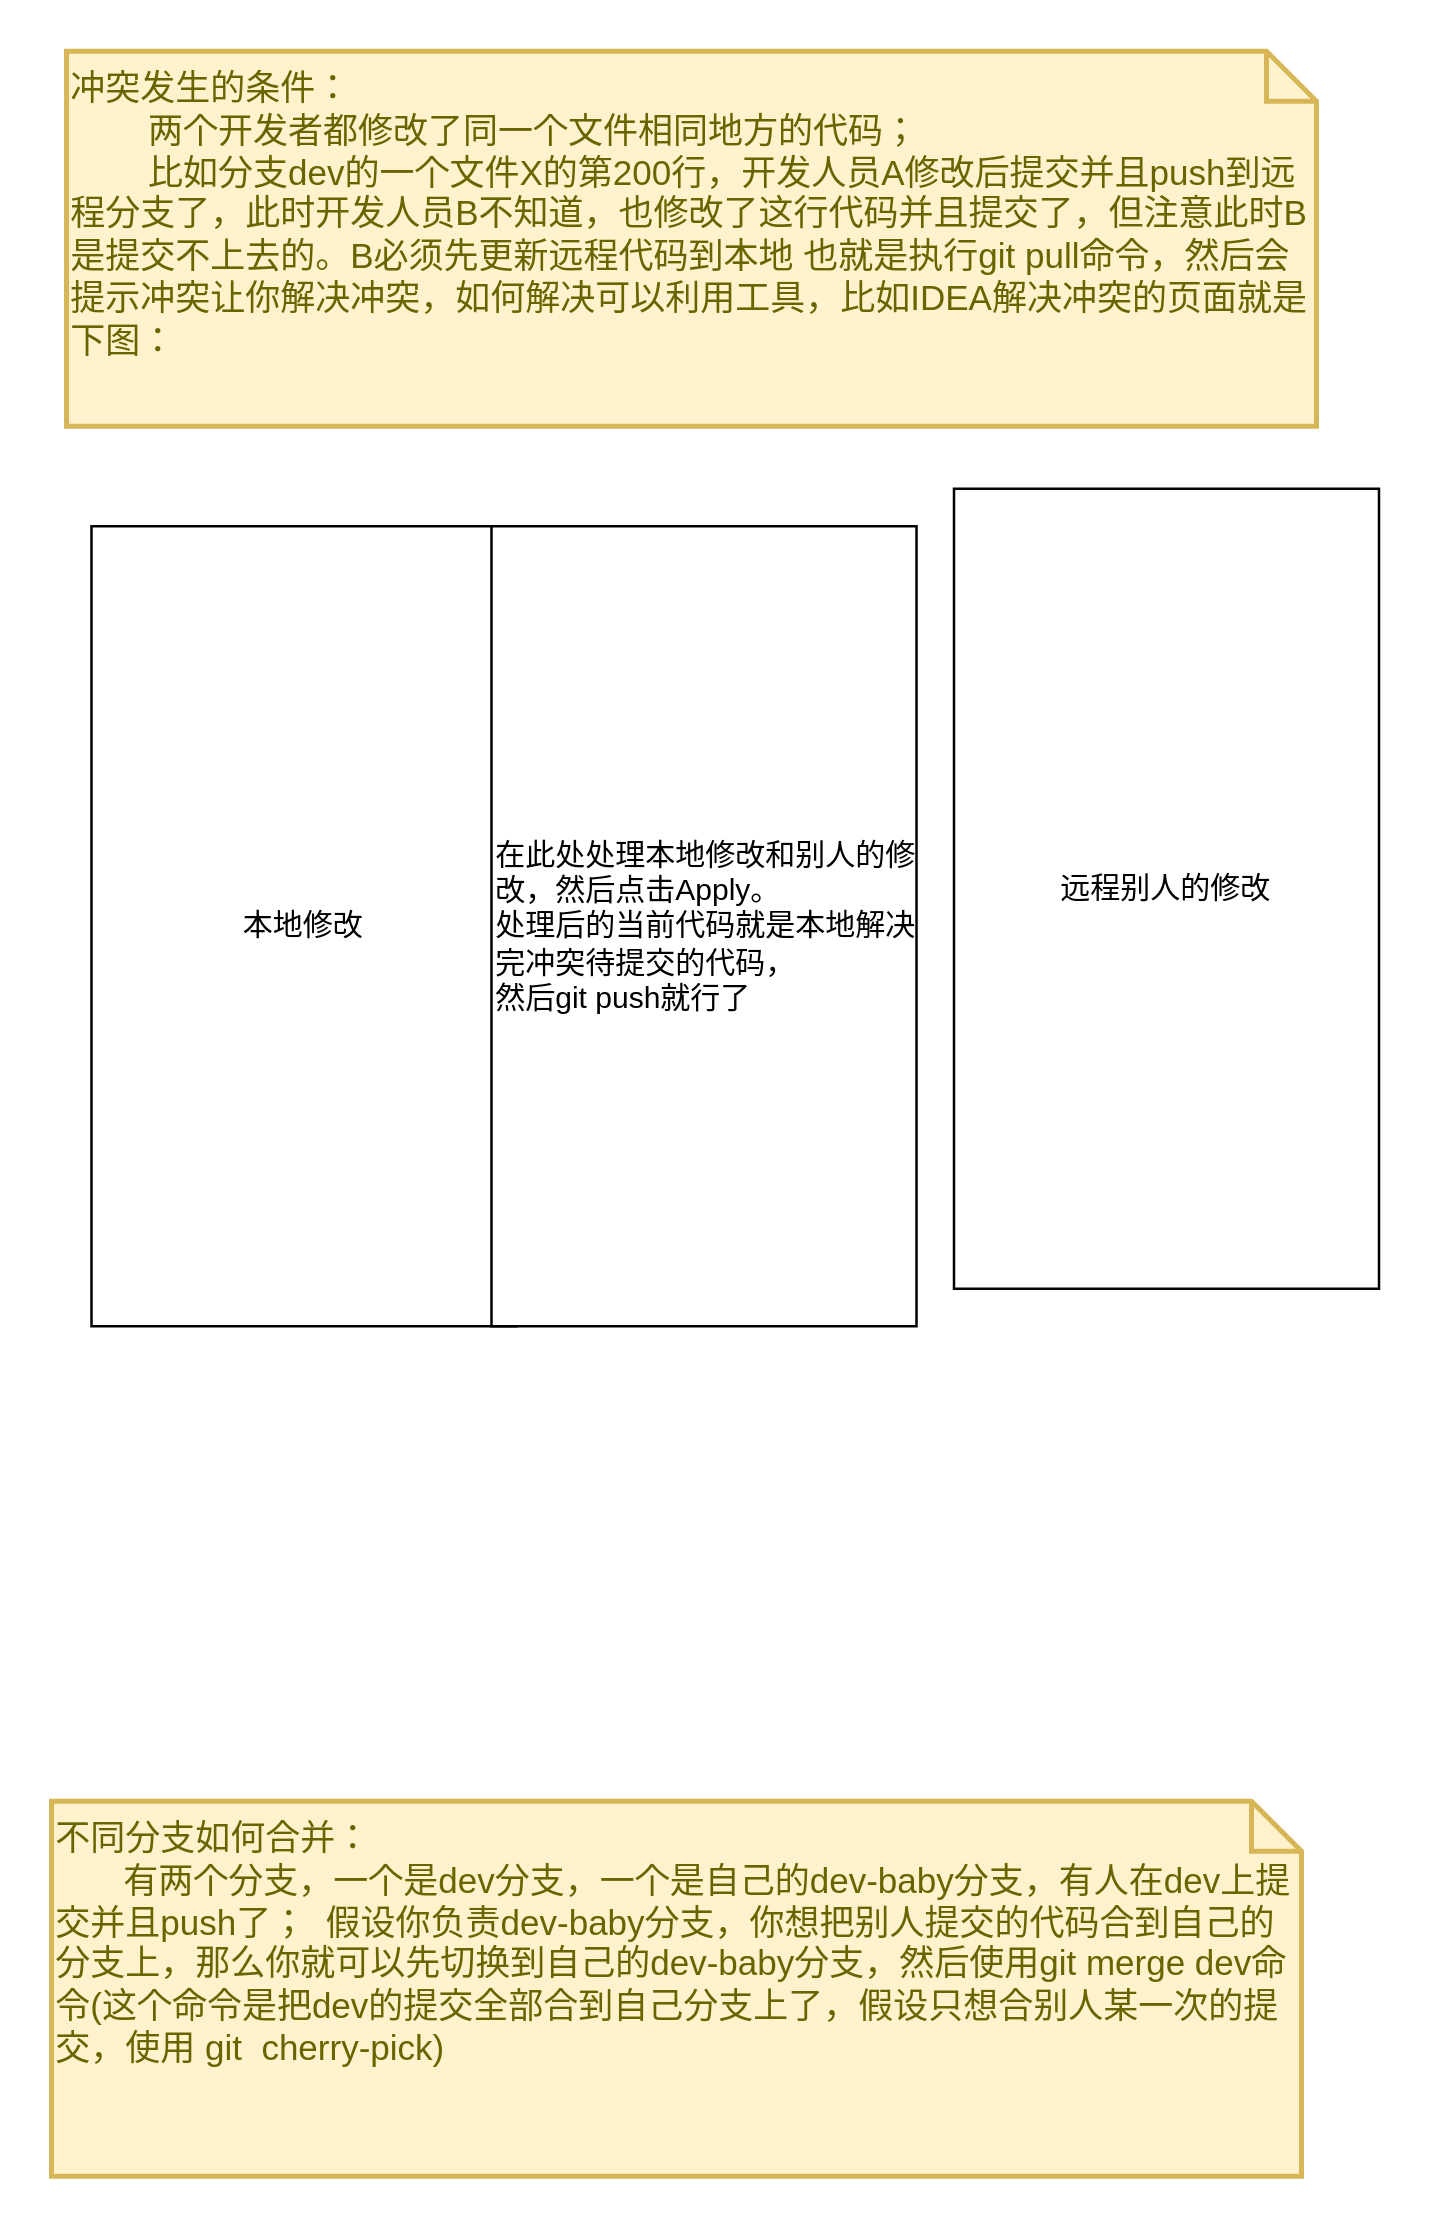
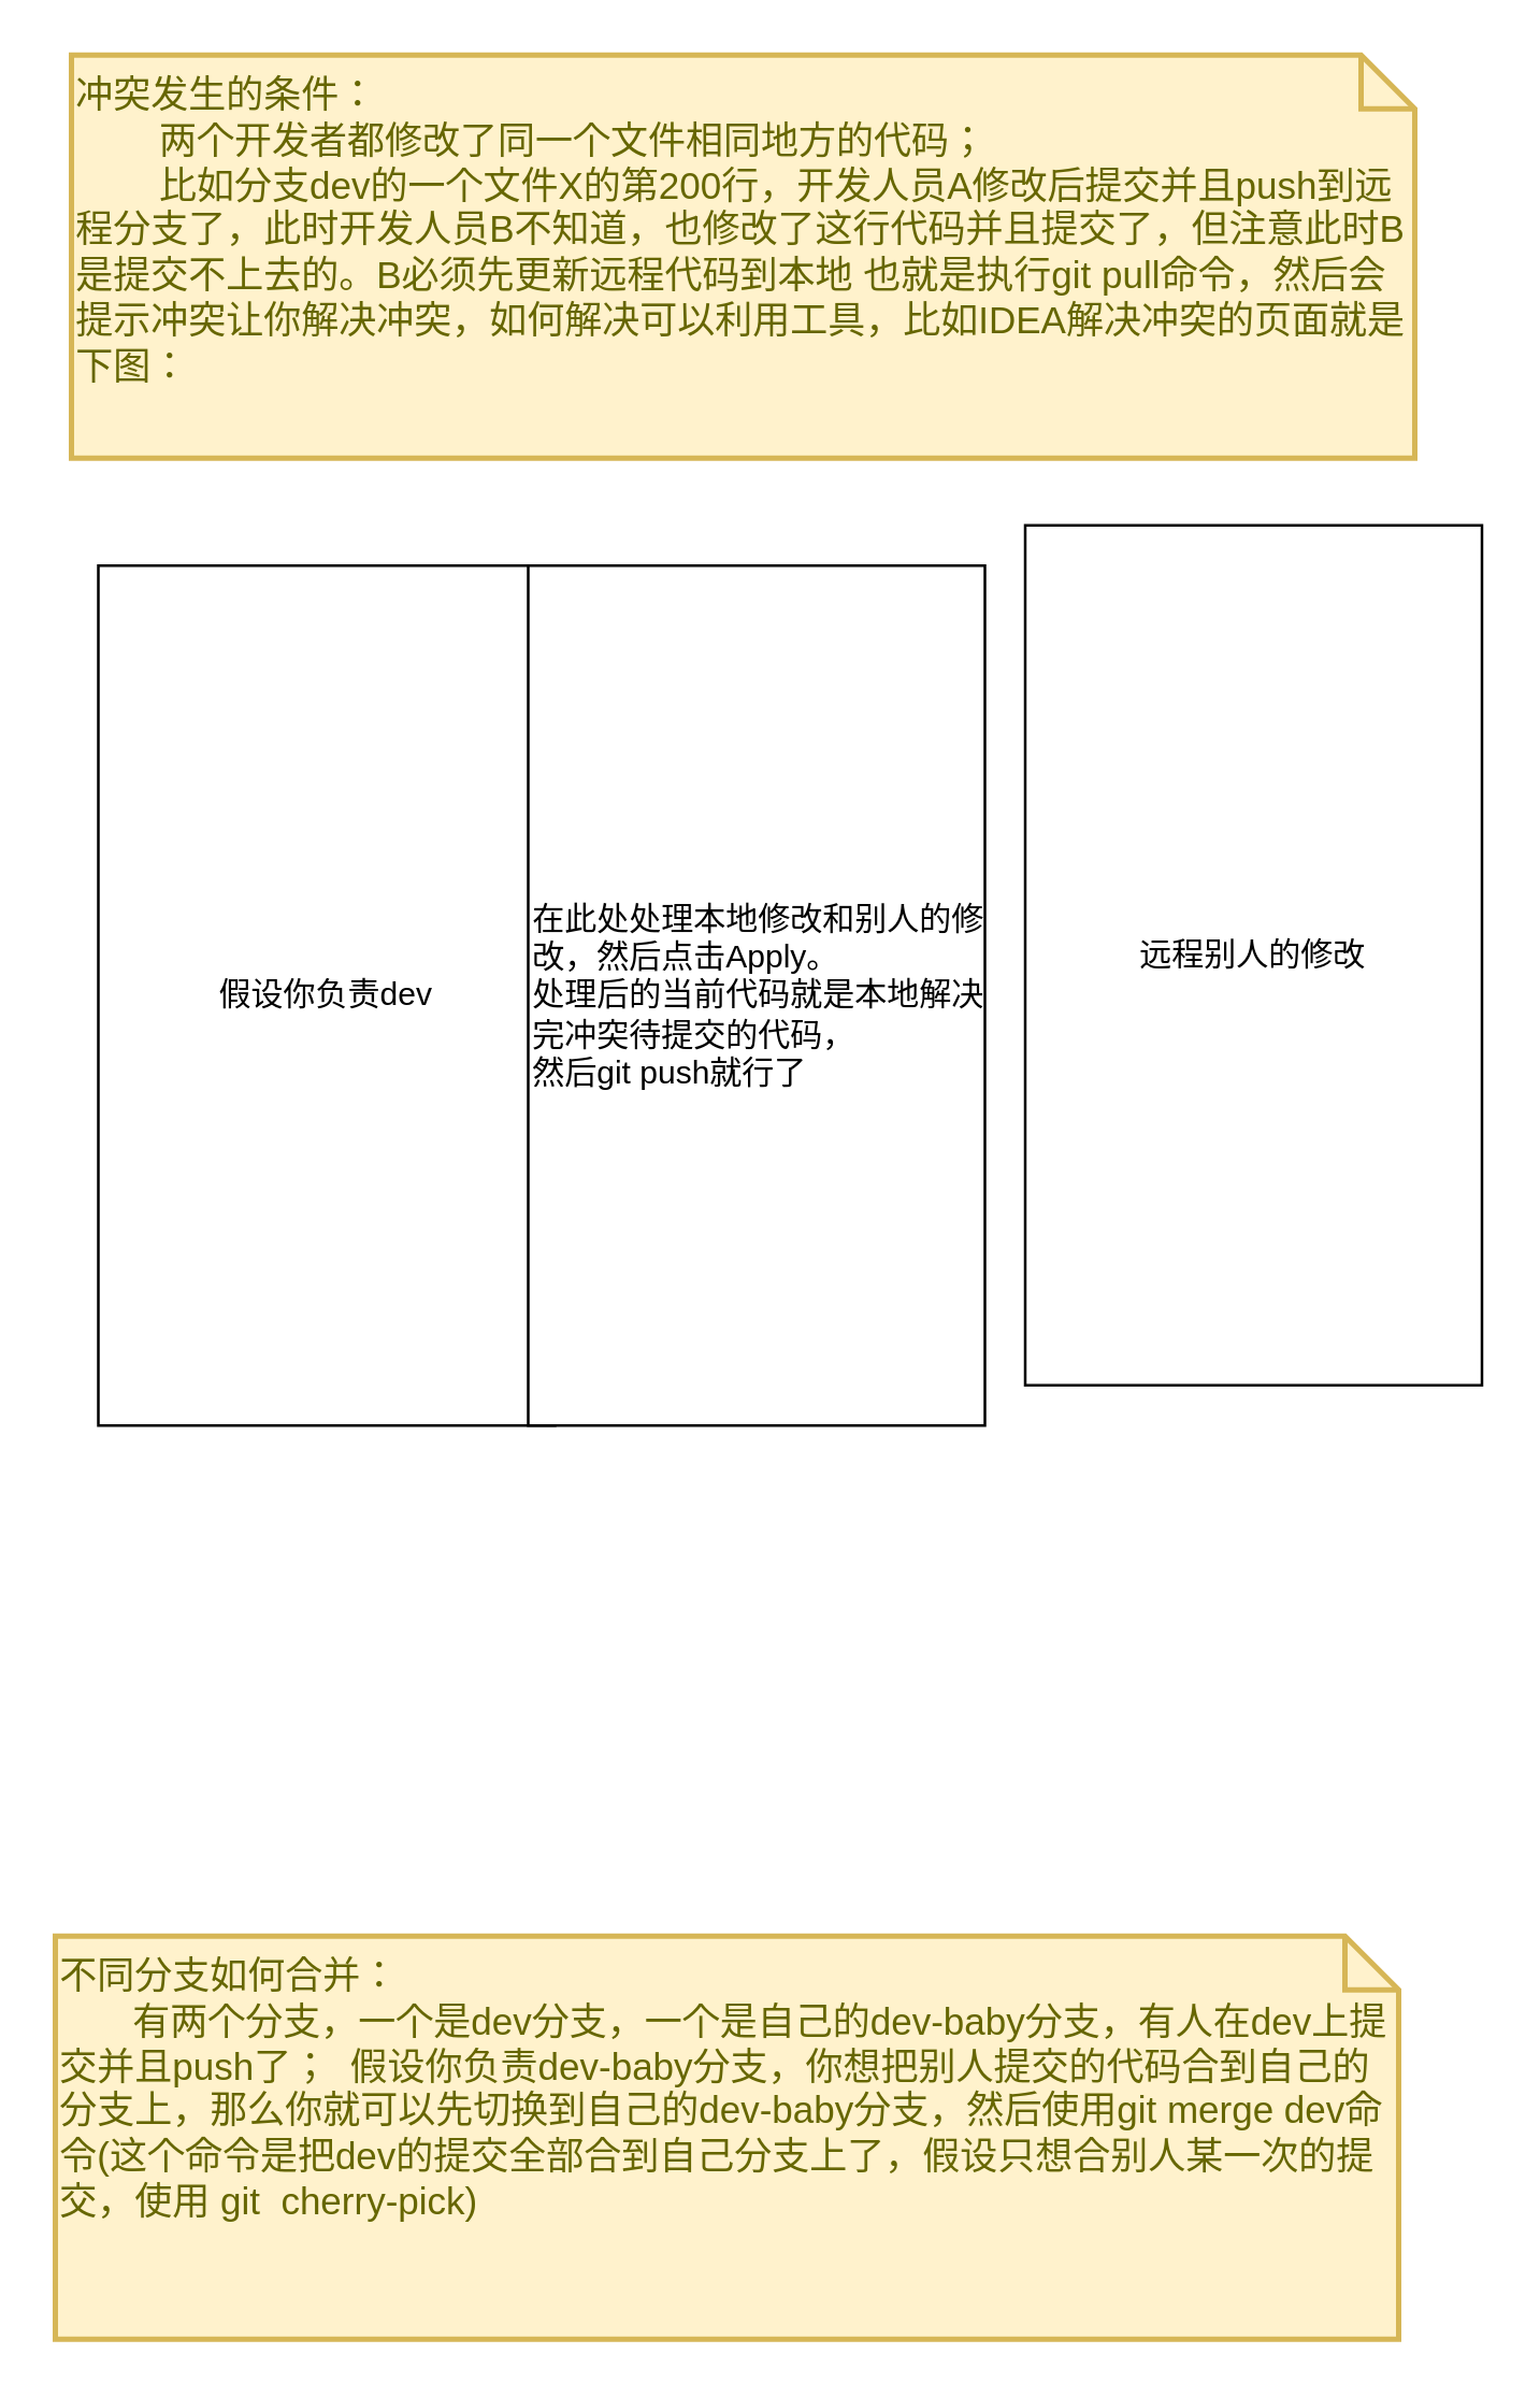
  <mxCell id="0" />
  <mxCell id="1" parent="0" />
- <mxCell id="2" value="本地修改" style="rounded=0;whiteSpace=wrap;html=1;" parent="1" vertex="1"><mxGeometry x="36" y="210" width="170" height="320" as="geometry" /></mxCell>
+ <mxCell id="2" value="假设你负责dev" style="rounded=0;whiteSpace=wrap;html=1;" parent="1" vertex="1"><mxGeometry x="36" y="210" width="170" height="320" as="geometry" /></mxCell>
  <mxCell id="3" value="在此处处理本地修改和别人的修改，然后点击Apply。&lt;br&gt;处理后的当前代码就是本地解决完冲突待提交的代码，&lt;br&gt;然后git push就行了" style="rounded=0;whiteSpace=wrap;html=1;align=left;" parent="1" vertex="1"><mxGeometry x="196" y="210" width="170" height="320" as="geometry" /></mxCell>
  <mxCell id="4" value="远程别人的修改" style="rounded=0;whiteSpace=wrap;html=1;" parent="1" vertex="1"><mxGeometry x="381" y="195" width="170" height="320" as="geometry" /></mxCell>
  <mxCell id="5" value="冲突发生的条件：&lt;br&gt;&amp;nbsp; &amp;nbsp; &amp;nbsp; &amp;nbsp; 两个开发者都修改了同一个文件相同地方的代码；&lt;br&gt;&amp;nbsp; &amp;nbsp; &amp;nbsp; &amp;nbsp; 比如分支dev的一个文件X的第200行，开发人员A修改后提交并且push到远程分支了，此时开发人员B不知道，也修改了这行代码并且提交了，但注意此时B是提交不上去的。B必须先更新远程代码到本地 也就是执行git pull命令，然后会提示冲突让你解决冲突，如何解决可以利用工具，比如IDEA解决冲突的页面就是下图：" style="shape=note;strokeWidth=2;fontSize=14;size=20;whiteSpace=wrap;html=1;fillColor=#fff2cc;strokeColor=#d6b656;fontColor=#666600;align=left;verticalAlign=top;" parent="1" vertex="1"><mxGeometry x="26" y="20" width="500" height="150" as="geometry" /></mxCell>
  <mxCell id="6" value="不同分支如何合并：&lt;br&gt;&amp;nbsp; &amp;nbsp; &amp;nbsp; &amp;nbsp;有两个分支，一个是dev分支，一个是自己的dev-baby分支，有人在dev上提交并且push了；&amp;nbsp; 假设你负责dev-baby分支，你想把别人提交的代码合到自己的分支上，那么你就可以先切换到自己的dev-baby分支，然后使用git merge dev命令(这个命令是把dev的提交全部合到自己分支上了，假设只想合别人某一次的提交，使用 git&amp;nbsp; cherry-pick)" style="shape=note;strokeWidth=2;fontSize=14;size=20;whiteSpace=wrap;html=1;fillColor=#fff2cc;strokeColor=#d6b656;fontColor=#666600;align=left;verticalAlign=top;" parent="1" vertex="1"><mxGeometry x="20" y="720" width="500" height="150" as="geometry" /></mxCell>
